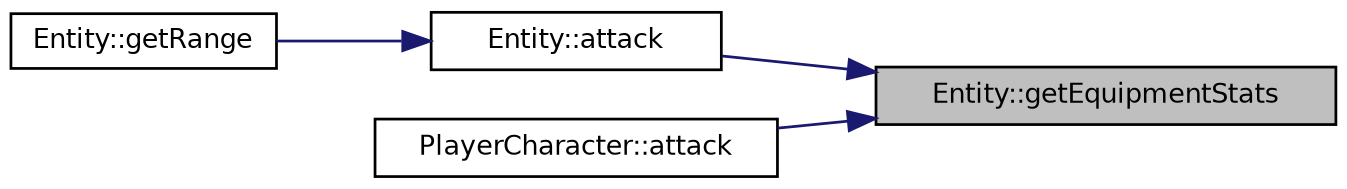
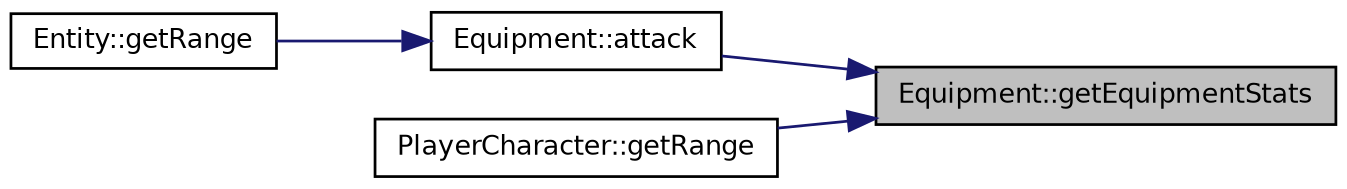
  digraph {
    rankdir=RL
    node [color=black fillcolor=white fontname=Helvetica fontsize=10 shape=record style=filled]
    edge [color=midnightblue dir=back fontname=Helvetica fontsize=10 labelfontname=Helvetica labelfontsize=10 style=solid]
-   n1 [fillcolor=grey75 fontcolor=black height=0.2 label="Entity::getEquipmentStats" width=0.4]
-   n2 [height=0.2 label="Entity::attack" width=0.4]
-   n3 [height=0.2 label="PlayerCharacter::attack" width=0.4]
+   n1 [fillcolor=grey75 fontcolor=black height=0.2 label="Equipment::getEquipmentStats" width=0.4]
+   n2 [height=0.2 label="Equipment::attack" width=0.4]
+   n3 [height=0.2 label="PlayerCharacter::getRange" width=0.4]
    n4 [height=0.2 label="Entity::getRange" width=0.4]
    n1 -> n2
    n1 -> n3
    n2 -> n4
  }
